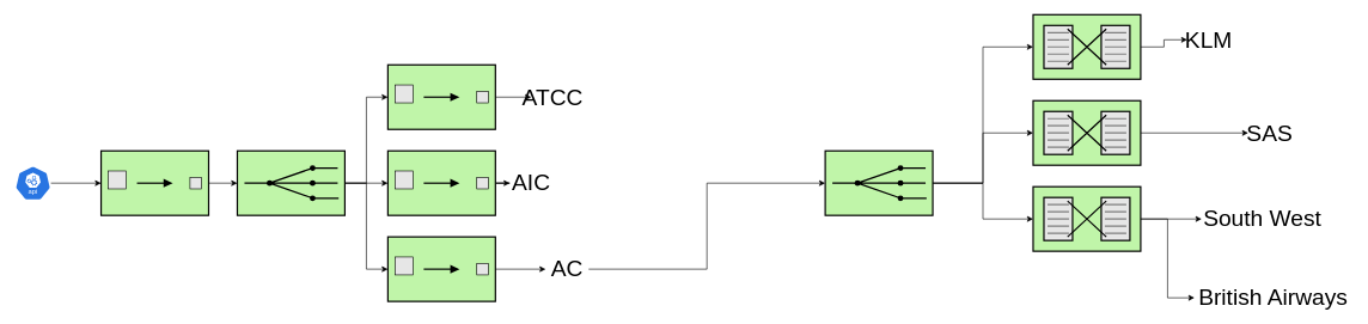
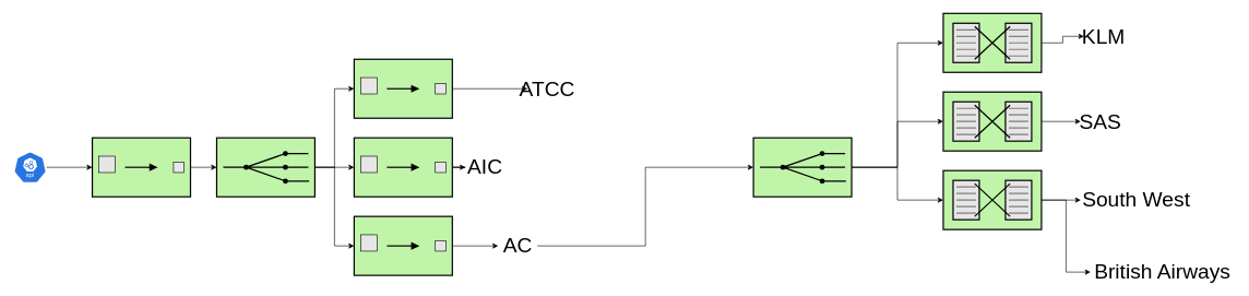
  <mxCell id="0" />
  <mxCell id="1" parent="0" />
  <mxCell id="2" value="" style="edgeStyle=orthogonalEdgeStyle;rounded=0;orthogonalLoop=1;jettySize=auto;html=1;entryX=0;entryY=0.5;entryDx=0;entryDy=0;entryPerimeter=0;" edge="1" parent="1" source="5" target="10"><mxGeometry relative="1" as="geometry" /></mxCell>
  <mxCell id="3" style="edgeStyle=orthogonalEdgeStyle;rounded=0;orthogonalLoop=1;jettySize=auto;html=1;" edge="1" parent="1" source="5" target="7"><mxGeometry relative="1" as="geometry" /></mxCell>
  <mxCell id="4" style="edgeStyle=orthogonalEdgeStyle;rounded=0;orthogonalLoop=1;jettySize=auto;html=1;entryX=0;entryY=0.5;entryDx=0;entryDy=0;entryPerimeter=0;" edge="1" parent="1" source="5" target="12"><mxGeometry relative="1" as="geometry" /></mxCell>
  <mxCell id="5" value="" style="html=1;strokeWidth=2;outlineConnect=0;dashed=0;align=center;fontSize=8;fillColor=#c0f5a9;verticalLabelPosition=bottom;verticalAlign=top;shape=mxgraph.eip.recipient_list;" vertex="1" parent="1"><mxGeometry x="1150" y="210" width="150" height="90" as="geometry" /></mxCell>
  <mxCell id="6" style="edgeStyle=orthogonalEdgeStyle;rounded=0;orthogonalLoop=1;jettySize=auto;html=1;entryX=0;entryY=0.5;entryDx=0;entryDy=0;" edge="1" parent="1" source="7" target="16"><mxGeometry relative="1" as="geometry" /></mxCell>
  <mxCell id="7" value="" style="html=1;strokeWidth=2;outlineConnect=0;dashed=0;align=center;fontSize=8;shape=mxgraph.eip.message_translator;fillColor=#c0f5a9;verticalLabelPosition=bottom;verticalAlign=top;" vertex="1" parent="1"><mxGeometry x="1440" y="140" width="150" height="90" as="geometry" /></mxCell>
  <mxCell id="8" style="edgeStyle=orthogonalEdgeStyle;rounded=0;orthogonalLoop=1;jettySize=auto;html=1;entryX=0;entryY=0.5;entryDx=0;entryDy=0;" edge="1" parent="1" source="10" target="15"><mxGeometry relative="1" as="geometry" /></mxCell>
  <mxCell id="9" style="edgeStyle=orthogonalEdgeStyle;rounded=0;orthogonalLoop=1;jettySize=auto;html=1;entryX=0;entryY=0.5;entryDx=0;entryDy=0;" edge="1" parent="1" source="10" target="14"><mxGeometry relative="1" as="geometry" /></mxCell>
  <mxCell id="10" value="" style="html=1;strokeWidth=2;outlineConnect=0;dashed=0;align=center;fontSize=8;shape=mxgraph.eip.message_translator;fillColor=#c0f5a9;verticalLabelPosition=bottom;verticalAlign=top;" vertex="1" parent="1"><mxGeometry x="1440" y="260" width="150" height="90" as="geometry" /></mxCell>
  <mxCell id="11" style="edgeStyle=orthogonalEdgeStyle;rounded=0;orthogonalLoop=1;jettySize=auto;html=1;" edge="1" parent="1" source="12" target="13"><mxGeometry relative="1" as="geometry" /></mxCell>
  <mxCell id="12" value="" style="html=1;strokeWidth=2;outlineConnect=0;dashed=0;align=center;fontSize=8;shape=mxgraph.eip.message_translator;fillColor=#c0f5a9;verticalLabelPosition=bottom;verticalAlign=top;" vertex="1" parent="1"><mxGeometry x="1440" y="20" width="150" height="90" as="geometry" /></mxCell>
  <mxCell id="13" value="&lt;div style=&quot;font-size: 32px;&quot;&gt;KLM&lt;/div&gt;" style="text;html=1;align=center;verticalAlign=middle;whiteSpace=wrap;rounded=0;fontSize=32;" vertex="1" parent="1"><mxGeometry x="1655" y="40" width="60" height="30" as="geometry" /></mxCell>
  <mxCell id="14" value="British Airways" style="text;html=1;align=center;verticalAlign=middle;whiteSpace=wrap;rounded=0;fontSize=32;" vertex="1" parent="1"><mxGeometry x="1665" y="400" width="220" height="30" as="geometry" /></mxCell>
- <mxCell id="15" value="South West" style="text;html=1;align=center;verticalAlign=middle;whiteSpace=wrap;rounded=0;fontSize=32;" vertex="1" parent="1"><mxGeometry x="1675" y="290" width="170" height="30" as="geometry" /></mxCell>
- <mxCell id="16" value="SAS" style="text;html=1;align=center;verticalAlign=middle;whiteSpace=wrap;rounded=0;fontSize=32;" vertex="1" parent="1"><mxGeometry x="1740" y="170" width="60" height="30" as="geometry" /></mxCell>
+ <mxCell id="15" value="South West" style="text;html=1;align=center;verticalAlign=middle;whiteSpace=wrap;rounded=0;fontSize=32;" vertex="1" parent="1"><mxGeometry x="1650" y="290" width="170" height="30" as="geometry" /></mxCell>
+ <mxCell id="16" value="SAS" style="text;html=1;align=center;verticalAlign=middle;whiteSpace=wrap;rounded=0;fontSize=32;" vertex="1" parent="1"><mxGeometry x="1650" y="170" width="60" height="30" as="geometry" /></mxCell>
  <mxCell id="17" style="edgeStyle=orthogonalEdgeStyle;rounded=0;orthogonalLoop=1;jettySize=auto;html=1;" edge="1" parent="1" source="18" target="20"><mxGeometry relative="1" as="geometry" /></mxCell>
  <mxCell id="18" value="" style="aspect=fixed;sketch=0;html=1;dashed=0;whitespace=wrap;fillColor=#2875E2;strokeColor=#ffffff;points=[[0.005,0.63,0],[0.1,0.2,0],[0.9,0.2,0],[0.5,0,0],[0.995,0.63,0],[0.72,0.99,0],[0.5,1,0],[0.28,0.99,0]];shape=mxgraph.kubernetes.icon2;kubernetesLabel=1;prIcon=api" vertex="1" parent="1"><mxGeometry x="20" y="231" width="50" height="48" as="geometry" /></mxCell>
  <mxCell id="19" style="edgeStyle=orthogonalEdgeStyle;rounded=0;orthogonalLoop=1;jettySize=auto;html=1;" edge="1" parent="1" source="20" target="22"><mxGeometry relative="1" as="geometry" /></mxCell>
  <mxCell id="20" value="" style="html=1;strokeWidth=2;outlineConnect=0;dashed=0;align=center;fontSize=8;fillColor=#c0f5a9;verticalLabelPosition=bottom;verticalAlign=top;shape=mxgraph.eip.content_filter;" vertex="1" parent="1"><mxGeometry x="140" y="210" width="150" height="90" as="geometry" /></mxCell>
  <mxCell id="21" style="edgeStyle=orthogonalEdgeStyle;rounded=0;orthogonalLoop=1;jettySize=auto;html=1;" edge="1" parent="1" source="22" target="26"><mxGeometry relative="1" as="geometry" /></mxCell>
  <mxCell id="22" value="" style="html=1;strokeWidth=2;outlineConnect=0;dashed=0;align=center;fontSize=8;fillColor=#c0f5a9;verticalLabelPosition=bottom;verticalAlign=top;shape=mxgraph.eip.recipient_list;" vertex="1" parent="1"><mxGeometry x="330" y="210" width="150" height="90" as="geometry" /></mxCell>
  <mxCell id="23" style="edgeStyle=orthogonalEdgeStyle;rounded=0;orthogonalLoop=1;jettySize=auto;html=1;entryX=0;entryY=0.5;entryDx=0;entryDy=0;" edge="1" parent="1" source="24" target="33"><mxGeometry relative="1" as="geometry" /></mxCell>
  <mxCell id="24" value="" style="html=1;strokeWidth=2;outlineConnect=0;dashed=0;align=center;fontSize=8;fillColor=#c0f5a9;verticalLabelPosition=bottom;verticalAlign=top;shape=mxgraph.eip.content_filter;" vertex="1" parent="1"><mxGeometry x="540" y="330" width="150" height="90" as="geometry" /></mxCell>
  <mxCell id="25" style="edgeStyle=orthogonalEdgeStyle;rounded=0;orthogonalLoop=1;jettySize=auto;html=1;entryX=0;entryY=0.5;entryDx=0;entryDy=0;" edge="1" parent="1" source="26" target="32"><mxGeometry relative="1" as="geometry" /></mxCell>
  <mxCell id="26" value="" style="html=1;strokeWidth=2;outlineConnect=0;dashed=0;align=center;fontSize=8;fillColor=#c0f5a9;verticalLabelPosition=bottom;verticalAlign=top;shape=mxgraph.eip.content_filter;" vertex="1" parent="1"><mxGeometry x="540" y="210" width="150" height="90" as="geometry" /></mxCell>
  <mxCell id="27" style="edgeStyle=orthogonalEdgeStyle;rounded=0;orthogonalLoop=1;jettySize=auto;html=1;entryX=0;entryY=0.5;entryDx=0;entryDy=0;" edge="1" parent="1" source="28" target="31"><mxGeometry relative="1" as="geometry" /></mxCell>
  <mxCell id="28" value="" style="html=1;strokeWidth=2;outlineConnect=0;dashed=0;align=center;fontSize=8;fillColor=#c0f5a9;verticalLabelPosition=bottom;verticalAlign=top;shape=mxgraph.eip.content_filter;" vertex="1" parent="1"><mxGeometry x="540" y="90" width="150" height="90" as="geometry" /></mxCell>
  <mxCell id="29" style="edgeStyle=orthogonalEdgeStyle;rounded=0;orthogonalLoop=1;jettySize=auto;html=1;entryX=0;entryY=0.5;entryDx=0;entryDy=0;entryPerimeter=0;" edge="1" parent="1" source="22" target="28"><mxGeometry relative="1" as="geometry" /></mxCell>
  <mxCell id="30" style="edgeStyle=orthogonalEdgeStyle;rounded=0;orthogonalLoop=1;jettySize=auto;html=1;entryX=0;entryY=0.5;entryDx=0;entryDy=0;entryPerimeter=0;" edge="1" parent="1" source="22" target="24"><mxGeometry relative="1" as="geometry" /></mxCell>
- <mxCell id="31" value="&lt;div&gt;ATCC&lt;/div&gt;" style="text;html=1;align=center;verticalAlign=middle;whiteSpace=wrap;rounded=0;fontSize=32;" vertex="1" parent="1"><mxGeometry x="740" y="120" width="60" height="30" as="geometry" /></mxCell>
+ <mxCell id="31" value="&lt;div&gt;ATCC&lt;/div&gt;" style="text;html=1;align=center;verticalAlign=middle;whiteSpace=wrap;rounded=0;fontSize=32;" vertex="1" parent="1"><mxGeometry x="805" y="120" width="60" height="30" as="geometry" /></mxCell>
  <mxCell id="32" value="AIC" style="text;html=1;align=center;verticalAlign=middle;whiteSpace=wrap;rounded=0;fontSize=32;" vertex="1" parent="1"><mxGeometry x="710" y="240" width="60" height="30" as="geometry" /></mxCell>
  <mxCell id="33" value="AC" style="text;html=1;align=center;verticalAlign=middle;whiteSpace=wrap;rounded=0;fontSize=32;" vertex="1" parent="1"><mxGeometry x="760" y="360" width="60" height="30" as="geometry" /></mxCell>
  <mxCell id="34" style="edgeStyle=orthogonalEdgeStyle;rounded=0;orthogonalLoop=1;jettySize=auto;html=1;entryX=0;entryY=0.5;entryDx=0;entryDy=0;entryPerimeter=0;" edge="1" parent="1" source="33" target="5"><mxGeometry relative="1" as="geometry" /></mxCell>
